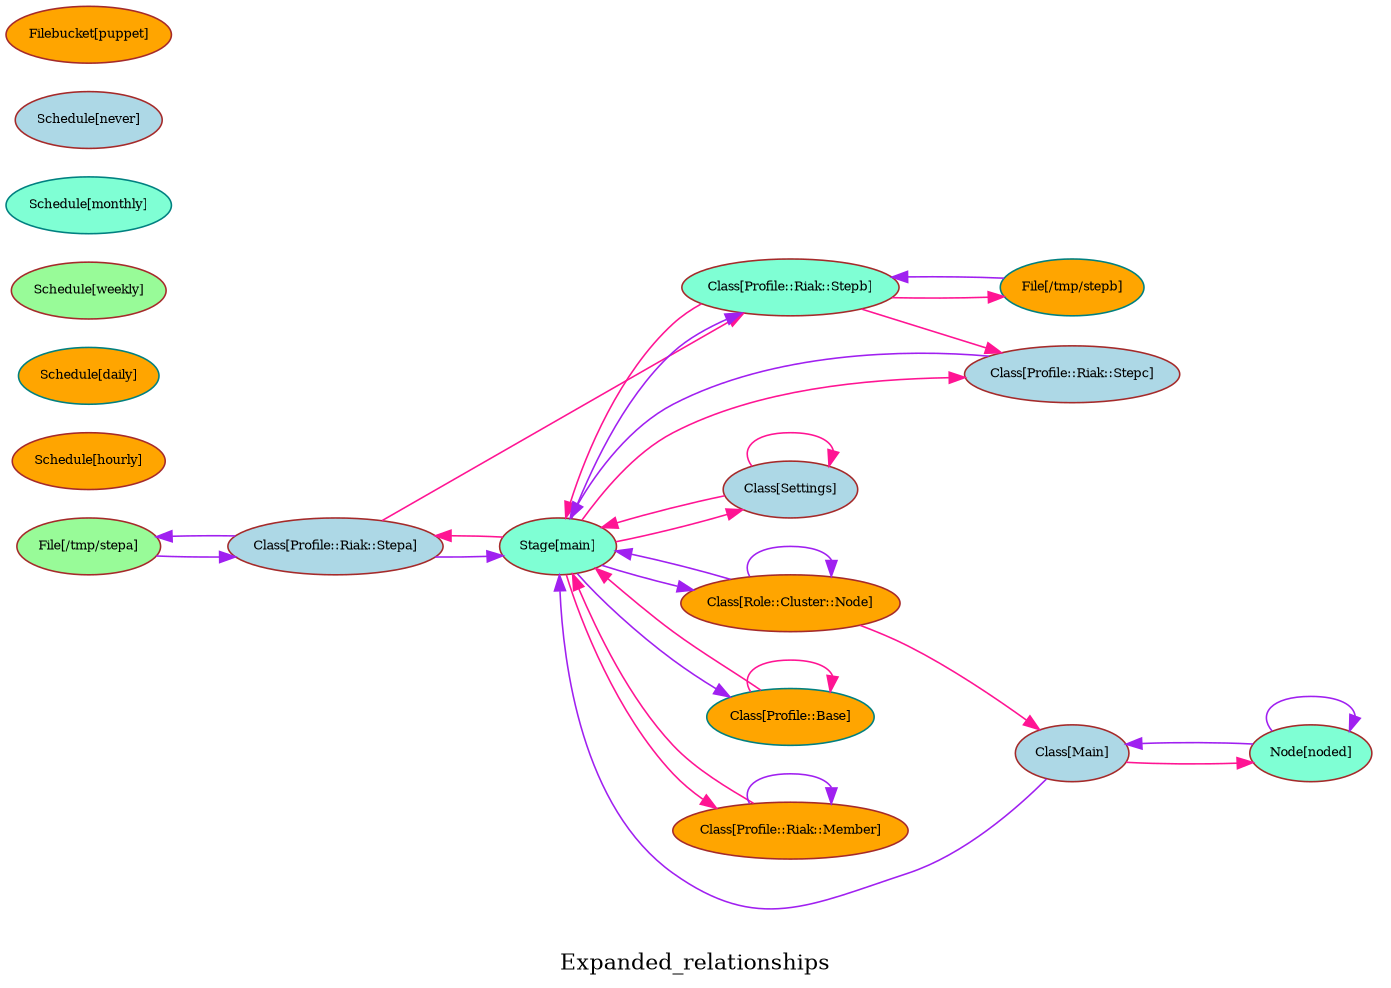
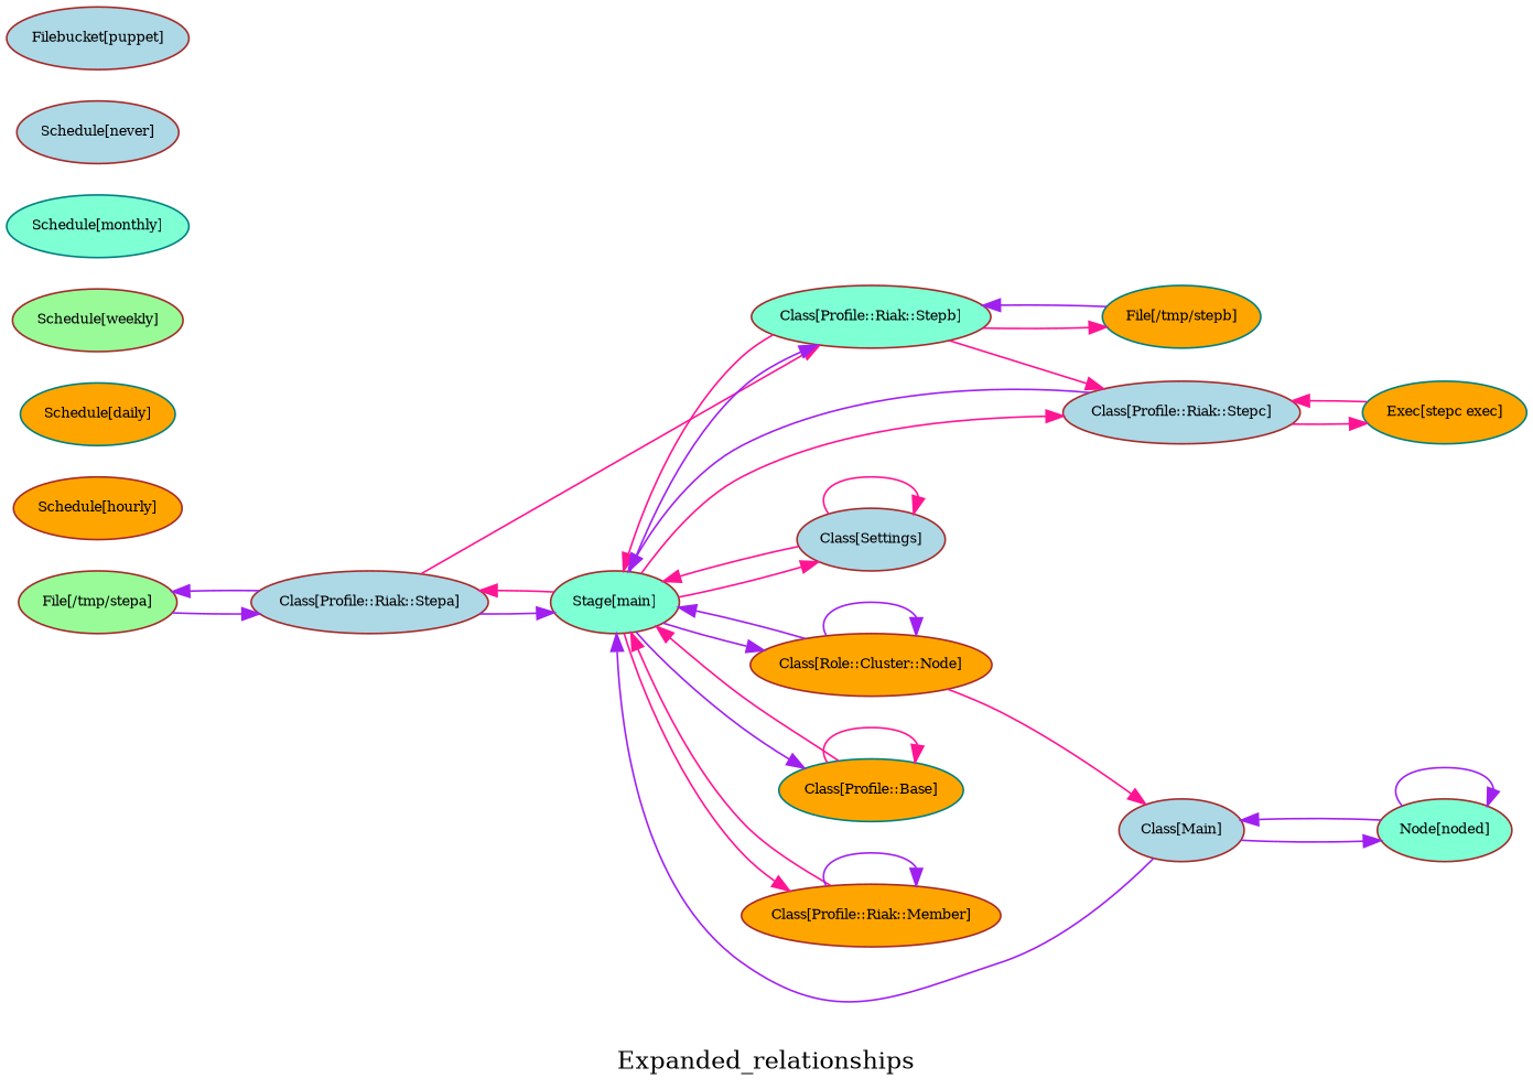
  digraph {
    label=Expanded_relationships
    rankdir=LR
    node [color=brown fillcolor=orange fontsize=8 style=filled]
    edge [color=deeppink fontsize=8]
    n1 [fillcolor=palegreen label="File[/tmp/stepa]"]
    n2 [fillcolor=lightblue label="Class[Profile::Riak::Stepa]"]
    n3 [fillcolor=aquamarine label="Class[Profile::Riak::Stepb]"]
    n4 [fillcolor=aquamarine label="Stage[main]"]
    n5 [color=teal label="File[/tmp/stepb]"]
    n6 [fillcolor=lightblue label="Class[Profile::Riak::Stepc]"]
+   n7 [color=teal label="Exec[stepc exec]"]
    n8 [label="Schedule[hourly]"]
    n9 [color=teal label="Schedule[daily]"]
    n10 [fillcolor=palegreen label="Schedule[weekly]"]
    n11 [color=teal fillcolor=aquamarine label="Schedule[monthly]"]
    n12 [fillcolor=lightblue label="Schedule[never]"]
-   n13 [label="Filebucket[puppet]"]
+   n13 [fillcolor=lightblue label="Filebucket[puppet]"]
    n14 [fillcolor=lightblue label="Class[Settings]"]
    n15 [label="Class[Role::Cluster::Node]"]
    n16 [color=teal label="Class[Profile::Base]"]
    n17 [label="Class[Profile::Riak::Member]"]
    n18 [fillcolor=lightblue label="Class[Main]"]
    n19 [fillcolor=aquamarine label="Node[noded]"]
    n1 -> n2 [color=purple]
    n2 -> n1 [color=purple]
    n2 -> n3
    n2 -> n4 [color=purple]
    n3 -> n4
    n3 -> n5
    n3 -> n6
    n4 -> n2
    n4 -> n3 [color=purple]
    n4 -> n6
    n4 -> n14
    n4 -> n15 [color=purple]
    n4 -> n16 [color=purple]
    n4 -> n17
    n5 -> n3 [color=purple]
    n6 -> n4 [color=purple]
+   n6 -> n7
+   n7 -> n6
    n14 -> n4
    n14 -> n14
    n15 -> n4 [color=purple]
    n15 -> n15 [color=purple]
    n15 -> n18
    n16 -> n4
    n16 -> n16
    n17 -> n4
    n17 -> n17 [color=purple]
    n18 -> n4 [color=purple]
-   n18 -> n19
+   n18 -> n19 [color=purple]
    n19 -> n18 [color=purple]
    n19 -> n19 [color=purple]
  }
